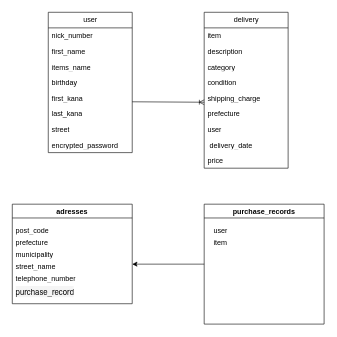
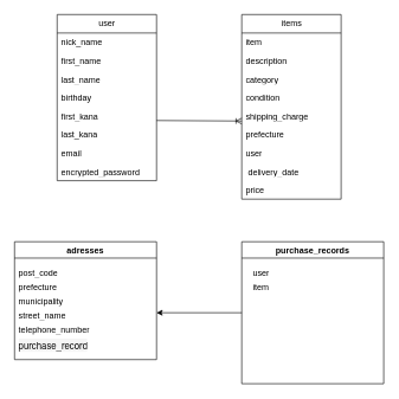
  <mxCell id="0" />
  <mxCell id="1" parent="0" />
  <mxCell id="2" value="user" style="swimlane;fontStyle=0;childLayout=stackLayout;horizontal=1;startSize=26;fillColor=none;horizontalStack=0;resizeParent=1;resizeParentMax=0;resizeLast=0;collapsible=1;marginBottom=0;html=1;" vertex="1" parent="1"><mxGeometry x="80" y="20" width="140" height="234" as="geometry"><mxRectangle x="20" y="120" width="60" height="30" as="alternateBounds" /></mxGeometry></mxCell>
- <mxCell id="3" value="nick_number" style="text;strokeColor=none;fillColor=none;align=left;verticalAlign=top;spacingLeft=4;spacingRight=4;overflow=hidden;rotatable=0;points=[[0,0.5],[1,0.5]];portConstraint=eastwest;whiteSpace=wrap;html=1;" vertex="1" parent="2"><mxGeometry y="26" width="140" height="26" as="geometry" /></mxCell>
+ <mxCell id="3" value="nick_name" style="text;strokeColor=none;fillColor=none;align=left;verticalAlign=top;spacingLeft=4;spacingRight=4;overflow=hidden;rotatable=0;points=[[0,0.5],[1,0.5]];portConstraint=eastwest;whiteSpace=wrap;html=1;" vertex="1" parent="2"><mxGeometry y="26" width="140" height="26" as="geometry" /></mxCell>
  <mxCell id="4" value="first_name" style="text;strokeColor=none;fillColor=none;align=left;verticalAlign=top;spacingLeft=4;spacingRight=4;overflow=hidden;rotatable=0;points=[[0,0.5],[1,0.5]];portConstraint=eastwest;whiteSpace=wrap;html=1;" vertex="1" parent="2"><mxGeometry y="52" width="140" height="26" as="geometry" /></mxCell>
- <mxCell id="5" value="items_name" style="text;strokeColor=none;fillColor=none;align=left;verticalAlign=top;spacingLeft=4;spacingRight=4;overflow=hidden;rotatable=0;points=[[0,0.5],[1,0.5]];portConstraint=eastwest;whiteSpace=wrap;html=1;" vertex="1" parent="2"><mxGeometry y="78" width="140" height="26" as="geometry" /></mxCell>
+ <mxCell id="5" value="last_name" style="text;strokeColor=none;fillColor=none;align=left;verticalAlign=top;spacingLeft=4;spacingRight=4;overflow=hidden;rotatable=0;points=[[0,0.5],[1,0.5]];portConstraint=eastwest;whiteSpace=wrap;html=1;" vertex="1" parent="2"><mxGeometry y="78" width="140" height="26" as="geometry" /></mxCell>
  <mxCell id="6" value="birthday" style="text;strokeColor=none;fillColor=none;align=left;verticalAlign=top;spacingLeft=4;spacingRight=4;overflow=hidden;rotatable=0;points=[[0,0.5],[1,0.5]];portConstraint=eastwest;whiteSpace=wrap;html=1;" vertex="1" parent="2"><mxGeometry y="104" width="140" height="26" as="geometry" /></mxCell>
  <mxCell id="7" value="first_kana&lt;br&gt;" style="text;strokeColor=none;fillColor=none;align=left;verticalAlign=top;spacingLeft=4;spacingRight=4;overflow=hidden;rotatable=0;points=[[0,0.5],[1,0.5]];portConstraint=eastwest;whiteSpace=wrap;html=1;" vertex="1" parent="2"><mxGeometry y="130" width="140" height="26" as="geometry" /></mxCell>
  <mxCell id="8" value="last_kana" style="text;strokeColor=none;fillColor=none;align=left;verticalAlign=top;spacingLeft=4;spacingRight=4;overflow=hidden;rotatable=0;points=[[0,0.5],[1,0.5]];portConstraint=eastwest;whiteSpace=wrap;html=1;" vertex="1" parent="2"><mxGeometry y="156" width="140" height="26" as="geometry" /></mxCell>
- <mxCell id="9" value="street" style="text;strokeColor=none;fillColor=none;align=left;verticalAlign=top;spacingLeft=4;spacingRight=4;overflow=hidden;rotatable=0;points=[[0,0.5],[1,0.5]];portConstraint=eastwest;whiteSpace=wrap;html=1;" vertex="1" parent="2"><mxGeometry y="182" width="140" height="26" as="geometry" /></mxCell>
+ <mxCell id="9" value="email" style="text;strokeColor=none;fillColor=none;align=left;verticalAlign=top;spacingLeft=4;spacingRight=4;overflow=hidden;rotatable=0;points=[[0,0.5],[1,0.5]];portConstraint=eastwest;whiteSpace=wrap;html=1;" vertex="1" parent="2"><mxGeometry y="182" width="140" height="26" as="geometry" /></mxCell>
  <mxCell id="10" value="encrypted_password" style="text;strokeColor=none;fillColor=none;align=left;verticalAlign=top;spacingLeft=4;spacingRight=4;overflow=hidden;rotatable=0;points=[[0,0.5],[1,0.5]];portConstraint=eastwest;whiteSpace=wrap;html=1;" vertex="1" parent="2"><mxGeometry y="208" width="140" height="26" as="geometry" /></mxCell>
- <mxCell id="11" value="delivery" style="swimlane;fontStyle=0;childLayout=stackLayout;horizontal=1;startSize=26;fillColor=none;horizontalStack=0;resizeParent=1;resizeParentMax=0;resizeLast=0;collapsible=1;marginBottom=0;html=1;" vertex="1" parent="1"><mxGeometry x="340" y="20" width="140" height="260" as="geometry" /></mxCell>
+ <mxCell id="11" value="items" style="swimlane;fontStyle=0;childLayout=stackLayout;horizontal=1;startSize=26;fillColor=none;horizontalStack=0;resizeParent=1;resizeParentMax=0;resizeLast=0;collapsible=1;marginBottom=0;html=1;" vertex="1" parent="1"><mxGeometry x="340" y="20" width="140" height="260" as="geometry" /></mxCell>
  <mxCell id="12" value="item" style="text;strokeColor=none;fillColor=none;align=left;verticalAlign=top;spacingLeft=4;spacingRight=4;overflow=hidden;rotatable=0;points=[[0,0.5],[1,0.5]];portConstraint=eastwest;whiteSpace=wrap;html=1;" vertex="1" parent="11"><mxGeometry y="26" width="140" height="26" as="geometry" /></mxCell>
  <mxCell id="13" value="description" style="text;strokeColor=none;fillColor=none;align=left;verticalAlign=top;spacingLeft=4;spacingRight=4;overflow=hidden;rotatable=0;points=[[0,0.5],[1,0.5]];portConstraint=eastwest;whiteSpace=wrap;html=1;" vertex="1" parent="11"><mxGeometry y="52" width="140" height="26" as="geometry" /></mxCell>
  <mxCell id="14" value="category" style="text;strokeColor=none;fillColor=none;align=left;verticalAlign=top;spacingLeft=4;spacingRight=4;overflow=hidden;rotatable=0;points=[[0,0.5],[1,0.5]];portConstraint=eastwest;whiteSpace=wrap;html=1;" vertex="1" parent="11"><mxGeometry y="78" width="140" height="26" as="geometry" /></mxCell>
  <mxCell id="15" value="condition" style="text;strokeColor=none;fillColor=none;align=left;verticalAlign=top;spacingLeft=4;spacingRight=4;overflow=hidden;rotatable=0;points=[[0,0.5],[1,0.5]];portConstraint=eastwest;whiteSpace=wrap;html=1;" vertex="1" parent="11"><mxGeometry y="104" width="140" height="26" as="geometry" /></mxCell>
  <mxCell id="16" value="shipping_charge" style="text;strokeColor=none;fillColor=none;align=left;verticalAlign=top;spacingLeft=4;spacingRight=4;overflow=hidden;rotatable=0;points=[[0,0.5],[1,0.5]];portConstraint=eastwest;whiteSpace=wrap;html=1;" vertex="1" parent="11"><mxGeometry y="130" width="140" height="26" as="geometry" /></mxCell>
  <mxCell id="17" value="prefecture" style="text;strokeColor=none;fillColor=none;align=left;verticalAlign=top;spacingLeft=4;spacingRight=4;overflow=hidden;rotatable=0;points=[[0,0.5],[1,0.5]];portConstraint=eastwest;whiteSpace=wrap;html=1;" vertex="1" parent="11"><mxGeometry y="156" width="140" height="26" as="geometry" /></mxCell>
  <mxCell id="18" value="user" style="text;strokeColor=none;fillColor=none;align=left;verticalAlign=top;spacingLeft=4;spacingRight=4;overflow=hidden;rotatable=0;points=[[0,0.5],[1,0.5]];portConstraint=eastwest;whiteSpace=wrap;html=1;" vertex="1" parent="11"><mxGeometry y="182" width="140" height="26" as="geometry" /></mxCell>
  <mxCell id="19" value="&amp;nbsp;delivery_date" style="text;strokeColor=none;fillColor=none;align=left;verticalAlign=top;spacingLeft=4;spacingRight=4;overflow=hidden;rotatable=0;points=[[0,0.5],[1,0.5]];portConstraint=eastwest;whiteSpace=wrap;html=1;" vertex="1" parent="11"><mxGeometry y="208" width="140" height="26" as="geometry" /></mxCell>
  <mxCell id="20" value="price" style="text;strokeColor=none;fillColor=none;align=left;verticalAlign=top;spacingLeft=4;spacingRight=4;overflow=hidden;rotatable=0;points=[[0,0.5],[1,0.5]];portConstraint=eastwest;whiteSpace=wrap;html=1;" vertex="1" parent="11"><mxGeometry y="234" width="140" height="26" as="geometry" /></mxCell>
  <mxCell id="21" style="edgeStyle=none;html=1;endArrow=ERoneToMany;endFill=0;" edge="1" parent="1"><mxGeometry relative="1" as="geometry"><mxPoint x="220" y="169.25" as="sourcePoint" /><mxPoint x="340" y="170" as="targetPoint" /></mxGeometry></mxCell>
  <mxCell id="22" value="adresses" style="swimlane;" vertex="1" parent="1"><mxGeometry x="20" y="340" width="200" height="166" as="geometry" /></mxCell>
  <mxCell id="23" value="post_code" style="text;strokeColor=none;fillColor=none;align=left;verticalAlign=top;spacingLeft=4;spacingRight=4;overflow=hidden;rotatable=0;points=[[0,0.5],[1,0.5]];portConstraint=eastwest;whiteSpace=wrap;html=1;" vertex="1" parent="22"><mxGeometry y="30" width="140" height="26" as="geometry" /></mxCell>
  <mxCell id="24" value="prefecture" style="text;strokeColor=none;fillColor=none;align=left;verticalAlign=top;spacingLeft=4;spacingRight=4;overflow=hidden;rotatable=0;points=[[0,0.5],[1,0.5]];portConstraint=eastwest;whiteSpace=wrap;html=1;" vertex="1" parent="22"><mxGeometry y="50" width="120" height="26" as="geometry" /></mxCell>
  <mxCell id="25" value="municipality" style="text;strokeColor=none;fillColor=none;align=left;verticalAlign=top;spacingLeft=4;spacingRight=4;overflow=hidden;rotatable=0;points=[[0,0.5],[1,0.5]];portConstraint=eastwest;whiteSpace=wrap;html=1;" vertex="1" parent="22"><mxGeometry y="70" width="110" height="26" as="geometry" /></mxCell>
  <mxCell id="26" value="street_name" style="text;strokeColor=none;fillColor=none;align=left;verticalAlign=top;spacingLeft=4;spacingRight=4;overflow=hidden;rotatable=0;points=[[0,0.5],[1,0.5]];portConstraint=eastwest;whiteSpace=wrap;html=1;" vertex="1" parent="22"><mxGeometry y="90" width="120" height="26" as="geometry" /></mxCell>
  <mxCell id="27" value="telephone_number" style="text;strokeColor=none;fillColor=none;align=left;verticalAlign=top;spacingLeft=4;spacingRight=4;overflow=hidden;rotatable=0;points=[[0,0.5],[1,0.5]];portConstraint=eastwest;whiteSpace=wrap;html=1;" vertex="1" parent="22"><mxGeometry y="110" width="110" height="30" as="geometry" /></mxCell>
  <mxCell id="28" value="&lt;div style=&quot;color: rgb(51, 51, 51); background-color: rgb(245, 245, 245); font-family: Menlo, Monaco, &amp;quot;Courier New&amp;quot;, monospace; font-size: 13px; line-height: 20px;&quot;&gt;&lt;div style=&quot;line-height: 20px;&quot;&gt;&lt;p style=&quot;margin: 0px; font-variant-numeric: normal; font-variant-east-asian: normal; font-stretch: normal; line-height: normal; font-family: &amp;quot;Helvetica Neue&amp;quot;; color: rgb(0, 0, 0);&quot; class=&quot;p1&quot;&gt;purchase_record&lt;/p&gt;&lt;/div&gt;&lt;/div&gt;" style="text;strokeColor=none;fillColor=none;align=left;verticalAlign=top;spacingLeft=4;spacingRight=4;overflow=hidden;rotatable=0;points=[[0,0.5],[1,0.5]];portConstraint=eastwest;whiteSpace=wrap;html=1;" vertex="1" parent="22"><mxGeometry y="130" width="120" height="26" as="geometry" /></mxCell>
  <mxCell id="29" style="edgeStyle=none;html=1;" edge="1" parent="1" source="30"><mxGeometry relative="1" as="geometry"><mxPoint x="220" y="440" as="targetPoint" /></mxGeometry></mxCell>
  <mxCell id="30" value="purchase_records" style="swimlane;" vertex="1" parent="1"><mxGeometry x="340" y="340" width="200" height="200" as="geometry" /></mxCell>
  <mxCell id="31" value="user" style="text;strokeColor=none;fillColor=none;align=left;verticalAlign=top;spacingLeft=4;spacingRight=4;overflow=hidden;rotatable=0;points=[[0,0.5],[1,0.5]];portConstraint=eastwest;whiteSpace=wrap;html=1;" vertex="1" parent="30"><mxGeometry x="10" y="30" width="130" height="26" as="geometry" /></mxCell>
  <mxCell id="32" value="item" style="text;strokeColor=none;fillColor=none;align=left;verticalAlign=top;spacingLeft=4;spacingRight=4;overflow=hidden;rotatable=0;points=[[0,0.5],[1,0.5]];portConstraint=eastwest;whiteSpace=wrap;html=1;" vertex="1" parent="30"><mxGeometry x="10" y="50" width="60" height="26" as="geometry" /></mxCell>
